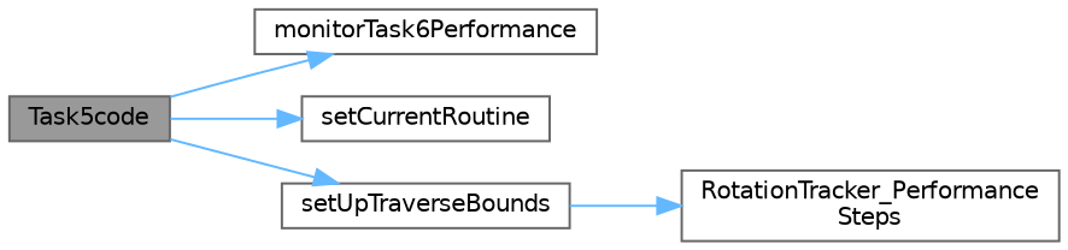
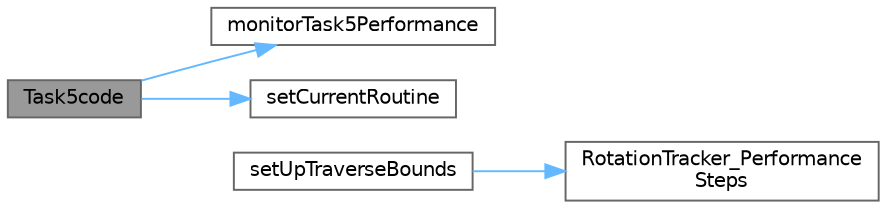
  digraph {
    rankdir=LR
    node [color=grey40 fillcolor=white fontname=Helvetica fontsize=10 shape=box style=filled]
    edge [color=steelblue1 fontname=Helvetica fontsize=10 labelfontname=Helvetica labelfontsize=10 style=solid]
    n1 [color=gray40 fillcolor=grey60 fontcolor=black height=0.2 label=Task5code width=0.4]
-   n2 [height=0.2 label=monitorTask6Performance width=0.4]
+   n2 [height=0.2 label=monitorTask5Performance width=0.4]
    n3 [height=0.2 label=setCurrentRoutine width=0.4]
    n4 [height=0.2 label=setUpTraverseBounds width=0.4]
    n5 [height=0.2 label="RotationTracker_Performance\lSteps" width=0.4]
    n1 -> n2
    n1 -> n3
-   n1 -> n4
    n4 -> n5
  }
